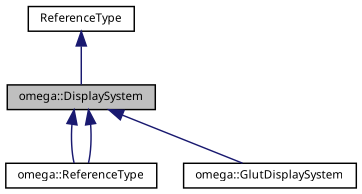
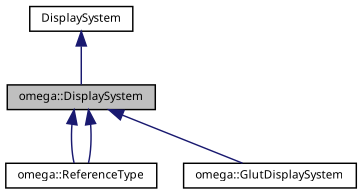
  digraph {
    node [color=black fontname="FreeSans.ttf" fontsize=8 shape=record]
    edge [color=midnightblue dir=back fontname="FreeSans.ttf" fontsize=8 labelfontname="FreeSans.ttf" labelfontsize=8 style=solid]
    n1 [fillcolor=grey75 fontcolor=black height=0.2 label="omega::DisplaySystem" style=filled width=0.4]
    n2 [height=0.2 label="omega::ReferenceType" width=0.4]
    n3 [height=0.2 label="omega::GlutDisplaySystem" width=0.4]
-   n4 [height=0.2 label=ReferenceType width=0.4]
+   n4 [height=0.2 label=DisplaySystem width=0.4]
    n1 -> n2
    n1 -> n2
    n1 -> n3
    n4 -> n1
  }
